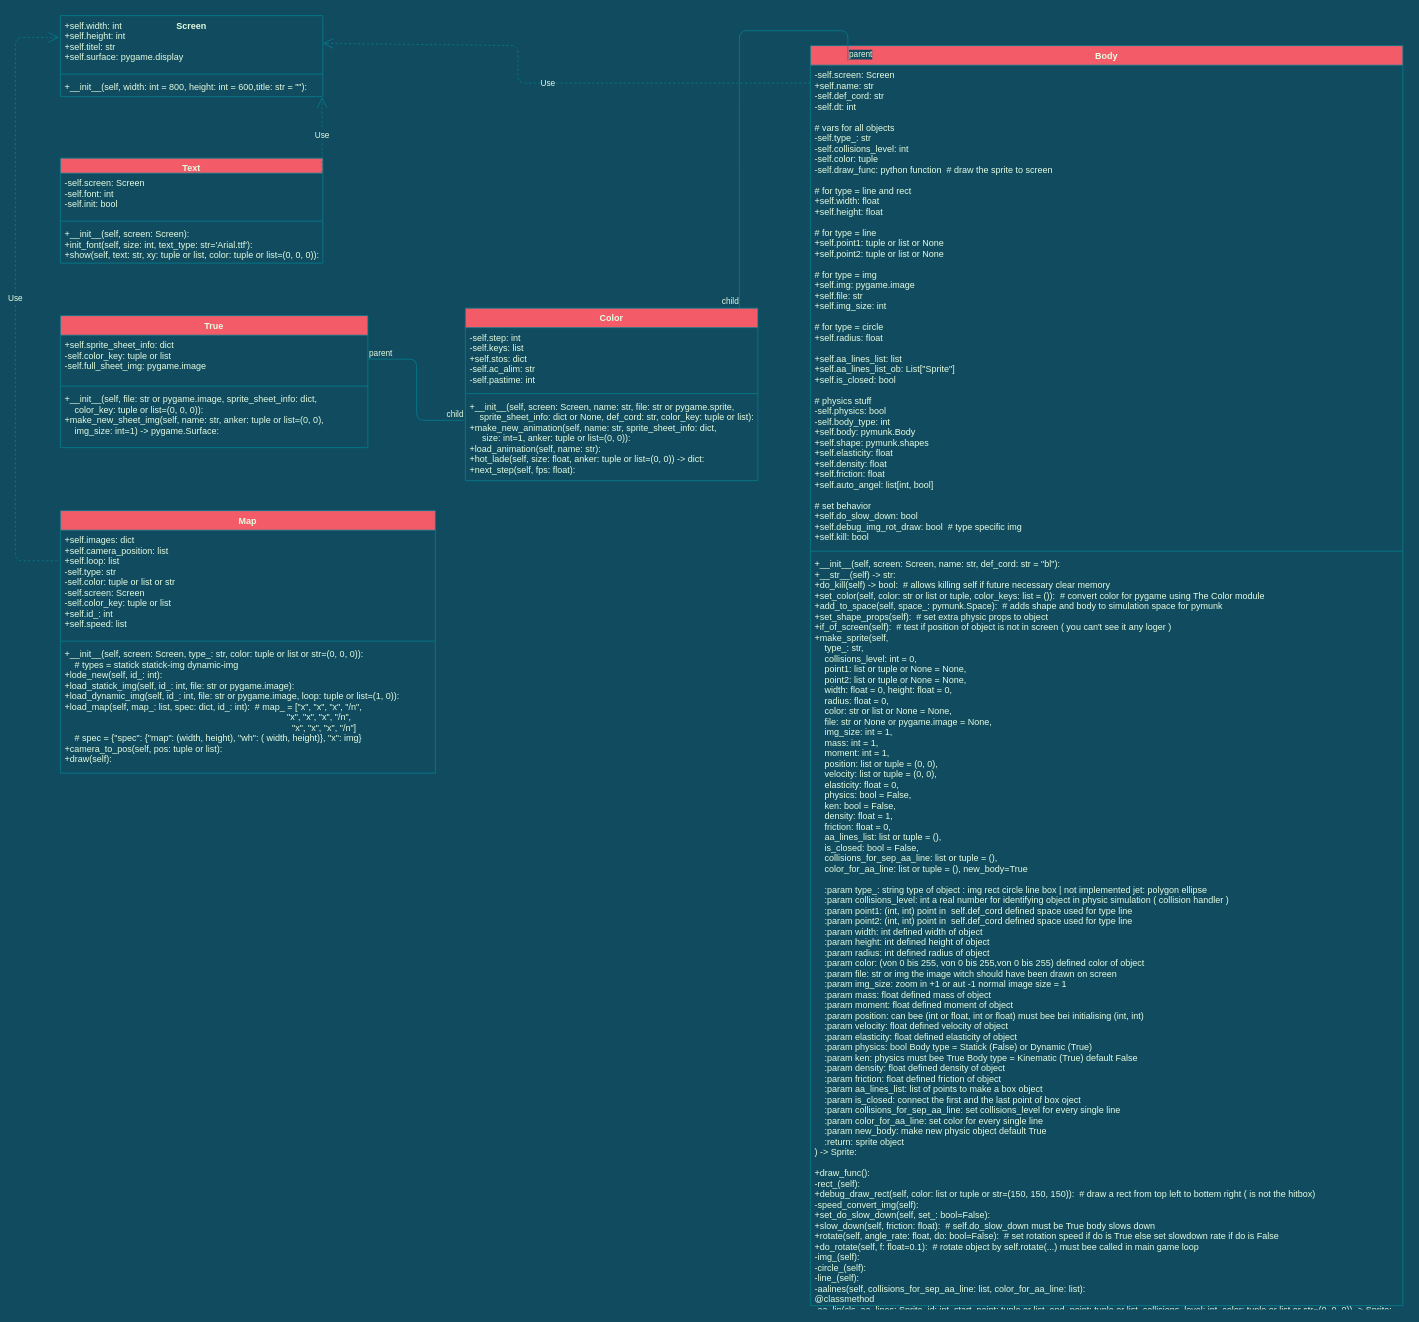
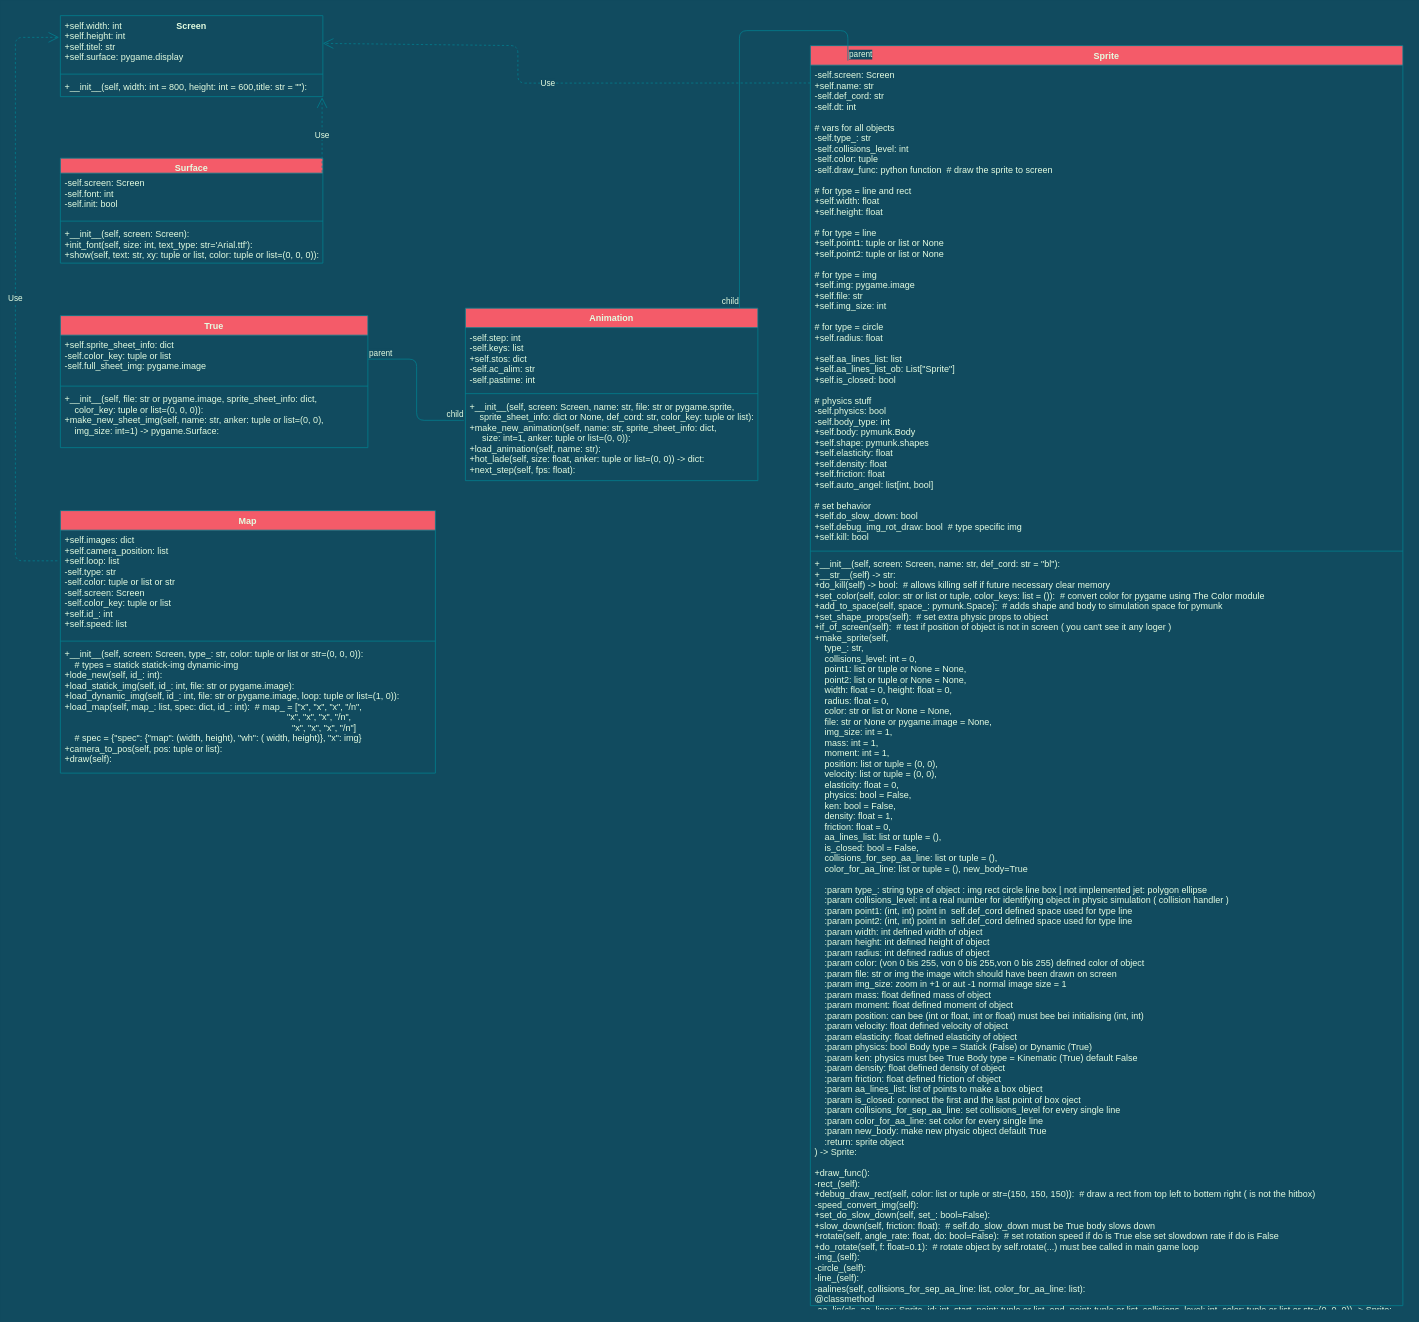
  <mxCell id="0" />
  <mxCell id="1" parent="0" />
  <mxCell id="2" value="Screen" style="swimlane;fontStyle=1;align=center;verticalAlign=top;childLayout=stackLayout;horizontal=1;startSize=0;horizontalStack=0;resizeParent=1;resizeParentMax=0;resizeLast=0;collapsible=1;marginBottom=0;fillColor=#F45B69;strokeColor=#028090;fontColor=#E4FDE1;" vertex="1" parent="1"><mxGeometry x="80" y="20" width="350" height="108" as="geometry" /></mxCell>
  <mxCell id="3" value="+self.width: int&#10;+self.height: int&#10;+self.titel: str&#10;+self.surface: pygame.display" style="text;strokeColor=none;fillColor=none;align=left;verticalAlign=top;spacingLeft=4;spacingRight=4;overflow=hidden;rotatable=0;points=[[0,0.5],[1,0.5]];portConstraint=eastwest;fontColor=#E4FDE1;" vertex="1" parent="2"><mxGeometry width="350" height="74" as="geometry" /></mxCell>
  <mxCell id="4" value="" style="line;strokeWidth=1;fillColor=none;align=left;verticalAlign=middle;spacingTop=-1;spacingLeft=3;spacingRight=3;rotatable=0;labelPosition=right;points=[];portConstraint=eastwest;labelBackgroundColor=#114B5F;strokeColor=#028090;fontColor=#E4FDE1;" vertex="1" parent="2"><mxGeometry y="74" width="350" height="8" as="geometry" /></mxCell>
  <mxCell id="5" value="+__init__(self, width: int = 800, height: int = 600,title: str = &quot;&quot;):" style="text;strokeColor=none;fillColor=none;align=left;verticalAlign=top;spacingLeft=4;spacingRight=4;overflow=hidden;rotatable=0;points=[[0,0.5],[1,0.5]];portConstraint=eastwest;fontColor=#E4FDE1;" vertex="1" parent="2"><mxGeometry y="82" width="350" height="26" as="geometry" /></mxCell>
- <mxCell id="6" value="Text" style="swimlane;fontStyle=1;align=center;verticalAlign=top;childLayout=stackLayout;horizontal=1;startSize=20;horizontalStack=0;resizeParent=1;resizeParentMax=0;resizeLast=0;collapsible=1;marginBottom=0;fillColor=#F45B69;strokeColor=#028090;fontColor=#E4FDE1;" vertex="1" parent="1"><mxGeometry x="80" y="210" width="350" height="140" as="geometry" /></mxCell>
+ <mxCell id="6" value="Surface" style="swimlane;fontStyle=1;align=center;verticalAlign=top;childLayout=stackLayout;horizontal=1;startSize=20;horizontalStack=0;resizeParent=1;resizeParentMax=0;resizeLast=0;collapsible=1;marginBottom=0;fillColor=#F45B69;strokeColor=#028090;fontColor=#E4FDE1;" vertex="1" parent="1"><mxGeometry x="80" y="210" width="350" height="140" as="geometry" /></mxCell>
  <mxCell id="7" value="-self.screen: Screen&#10;-self.font: int&#10;-self.init: bool" style="text;strokeColor=none;fillColor=none;align=left;verticalAlign=top;spacingLeft=4;spacingRight=4;overflow=hidden;rotatable=0;points=[[0,0.5],[1,0.5]];portConstraint=eastwest;fontColor=#E4FDE1;" vertex="1" parent="6"><mxGeometry y="20" width="350" height="60" as="geometry" /></mxCell>
  <mxCell id="8" value="" style="line;strokeWidth=1;fillColor=none;align=left;verticalAlign=middle;spacingTop=-1;spacingLeft=3;spacingRight=3;rotatable=0;labelPosition=right;points=[];portConstraint=eastwest;labelBackgroundColor=#114B5F;strokeColor=#028090;fontColor=#E4FDE1;" vertex="1" parent="6"><mxGeometry y="80" width="350" height="8" as="geometry" /></mxCell>
  <mxCell id="9" value="+__init__(self, screen: Screen):&#10;+init_font(self, size: int, text_type: str='Arial.ttf'):&#10;+show(self, text: str, xy: tuple or list, color: tuple or list=(0, 0, 0)):" style="text;strokeColor=none;fillColor=none;align=left;verticalAlign=top;spacingLeft=4;spacingRight=4;overflow=hidden;rotatable=0;points=[[0,0.5],[1,0.5]];portConstraint=eastwest;fontColor=#E4FDE1;" vertex="1" parent="6"><mxGeometry y="88" width="350" height="52" as="geometry" /></mxCell>
- <mxCell id="10" value="Color" style="swimlane;fontStyle=1;align=center;verticalAlign=top;childLayout=stackLayout;horizontal=1;startSize=26;horizontalStack=0;resizeParent=1;resizeParentMax=0;resizeLast=0;collapsible=1;marginBottom=0;fillColor=#F45B69;strokeColor=#028090;fontColor=#E4FDE1;" vertex="1" parent="1"><mxGeometry x="620" y="410" width="390" height="230" as="geometry" /></mxCell>
+ <mxCell id="10" value="Animation" style="swimlane;fontStyle=1;align=center;verticalAlign=top;childLayout=stackLayout;horizontal=1;startSize=26;horizontalStack=0;resizeParent=1;resizeParentMax=0;resizeLast=0;collapsible=1;marginBottom=0;fillColor=#F45B69;strokeColor=#028090;fontColor=#E4FDE1;" vertex="1" parent="1"><mxGeometry x="620" y="410" width="390" height="230" as="geometry" /></mxCell>
  <mxCell id="11" value="-self.step: int&#10;-self.keys: list&#10;+self.stos: dict&#10;-self.ac_alim: str&#10;-self.pastime: int" style="text;strokeColor=none;fillColor=none;align=left;verticalAlign=top;spacingLeft=4;spacingRight=4;overflow=hidden;rotatable=0;points=[[0,0.5],[1,0.5]];portConstraint=eastwest;fontColor=#E4FDE1;" vertex="1" parent="10"><mxGeometry y="26" width="390" height="84" as="geometry" /></mxCell>
  <mxCell id="12" value="" style="line;strokeWidth=1;fillColor=none;align=left;verticalAlign=middle;spacingTop=-1;spacingLeft=3;spacingRight=3;rotatable=0;labelPosition=right;points=[];portConstraint=eastwest;labelBackgroundColor=#114B5F;strokeColor=#028090;fontColor=#E4FDE1;" vertex="1" parent="10"><mxGeometry y="110" width="390" height="8" as="geometry" /></mxCell>
  <mxCell id="13" value="+__init__(self, screen: Screen, name: str, file: str or pygame.sprite, &#10;    sprite_sheet_info: dict or None, def_cord: str, color_key: tuple or list):&#10;+make_new_animation(self, name: str, sprite_sheet_info: dict,&#10;     size: int=1, anker: tuple or list=(0, 0)):&#10;+load_animation(self, name: str):&#10;+hot_lade(self, size: float, anker: tuple or list=(0, 0)) -&gt; dict:&#10;+next_step(self, fps: float):" style="text;strokeColor=none;fillColor=none;align=left;verticalAlign=top;spacingLeft=4;spacingRight=4;overflow=hidden;rotatable=0;points=[[0,0.5],[1,0.5]];portConstraint=eastwest;fontColor=#E4FDE1;" vertex="1" parent="10"><mxGeometry y="118" width="390" height="112" as="geometry" /></mxCell>
  <mxCell id="14" value="True" style="swimlane;fontStyle=1;align=center;verticalAlign=top;childLayout=stackLayout;horizontal=1;startSize=26;horizontalStack=0;resizeParent=1;resizeParentMax=0;resizeLast=0;collapsible=1;marginBottom=0;fillColor=#F45B69;strokeColor=#028090;fontColor=#E4FDE1;" vertex="1" parent="1"><mxGeometry x="80" y="420" width="410" height="176" as="geometry" /></mxCell>
  <mxCell id="15" value="+self.sprite_sheet_info: dict&#10;-self.color_key: tuple or list&#10;-self.full_sheet_img: pygame.image" style="text;strokeColor=none;fillColor=none;align=left;verticalAlign=top;spacingLeft=4;spacingRight=4;overflow=hidden;rotatable=0;points=[[0,0.5],[1,0.5]];portConstraint=eastwest;fontColor=#E4FDE1;" vertex="1" parent="14"><mxGeometry y="26" width="410" height="64" as="geometry" /></mxCell>
  <mxCell id="16" value="" style="line;strokeWidth=1;fillColor=none;align=left;verticalAlign=middle;spacingTop=-1;spacingLeft=3;spacingRight=3;rotatable=0;labelPosition=right;points=[];portConstraint=eastwest;labelBackgroundColor=#114B5F;strokeColor=#028090;fontColor=#E4FDE1;" vertex="1" parent="14"><mxGeometry y="90" width="410" height="8" as="geometry" /></mxCell>
  <mxCell id="17" value="+__init__(self, file: str or pygame.image, sprite_sheet_info: dict,&#10;    color_key: tuple or list=(0, 0, 0)):&#10;+make_new_sheet_img(self, name: str, anker: tuple or list=(0, 0), &#10;    img_size: int=1) -&gt; pygame.Surface:" style="text;strokeColor=none;fillColor=none;align=left;verticalAlign=top;spacingLeft=4;spacingRight=4;overflow=hidden;rotatable=0;points=[[0,0.5],[1,0.5]];portConstraint=eastwest;fontColor=#E4FDE1;" vertex="1" parent="14"><mxGeometry y="98" width="410" height="78" as="geometry" /></mxCell>
  <mxCell id="18" value="Map" style="swimlane;fontStyle=1;align=center;verticalAlign=top;childLayout=stackLayout;horizontal=1;startSize=26;horizontalStack=0;resizeParent=1;resizeParentMax=0;resizeLast=0;collapsible=1;marginBottom=0;fillColor=#F45B69;strokeColor=#028090;fontColor=#E4FDE1;" vertex="1" parent="1"><mxGeometry x="80" y="680" width="500" height="350" as="geometry" /></mxCell>
  <mxCell id="19" value="+self.images: dict&#10;+self.camera_position: list&#10;+self.loop: list&#10;-self.type: str&#10;-self.color: tuple or list or str&#10;-self.screen: Screen&#10;-self.color_key: tuple or list&#10;+self.id_: int&#10;+self.speed: list" style="text;strokeColor=none;fillColor=none;align=left;verticalAlign=top;spacingLeft=4;spacingRight=4;overflow=hidden;rotatable=0;points=[[0,0.5],[1,0.5]];portConstraint=eastwest;fontColor=#E4FDE1;" vertex="1" parent="18"><mxGeometry y="26" width="500" height="144" as="geometry" /></mxCell>
  <mxCell id="20" value="" style="line;strokeWidth=1;fillColor=none;align=left;verticalAlign=middle;spacingTop=-1;spacingLeft=3;spacingRight=3;rotatable=0;labelPosition=right;points=[];portConstraint=eastwest;labelBackgroundColor=#114B5F;strokeColor=#028090;fontColor=#E4FDE1;" vertex="1" parent="18"><mxGeometry y="170" width="500" height="8" as="geometry" /></mxCell>
  <mxCell id="21" value="+__init__(self, screen: Screen, type_: str, color: tuple or list or str=(0, 0, 0)):&#10;    # types = statick statick-img dynamic-img&#10;+lode_new(self, id_: int):&#10;+load_statick_img(self, id_: int, file: str or pygame.image):&#10;+load_dynamic_img(self, id_: int, file: str or pygame.image, loop: tuple or list=(1, 0)):&#10;+load_map(self, map_: list, spec: dict, id_: int):  # map_ = [&quot;x&quot;, &quot;x&quot;, &quot;x&quot;, &quot;/n&quot;,&#10;                                                                                           &quot;x&quot;, &quot;x&quot;, &quot;x&quot;, &quot;/n&quot;,&#10;                                                                                           &quot;x&quot;, &quot;x&quot;, &quot;x&quot;, &quot;/n&quot;]&#10;    # spec = {&quot;spec&quot;: {&quot;map&quot;: (width, height), &quot;wh&quot;: ( width, height)}, &quot;x&quot;: img}&#10;+camera_to_pos(self, pos: tuple or list):&#10;+draw(self):&#10;&#10;" style="text;strokeColor=none;fillColor=none;align=left;verticalAlign=top;spacingLeft=4;spacingRight=4;overflow=hidden;rotatable=0;points=[[0,0.5],[1,0.5]];portConstraint=eastwest;fontColor=#E4FDE1;" vertex="1" parent="18"><mxGeometry y="178" width="500" height="172" as="geometry" /></mxCell>
- <mxCell id="22" value="Body" style="swimlane;fontStyle=1;align=center;verticalAlign=top;childLayout=stackLayout;horizontal=1;startSize=26;horizontalStack=0;resizeParent=1;resizeParentMax=0;resizeLast=0;collapsible=1;marginBottom=0;fillColor=#F45B69;strokeColor=#028090;fontColor=#E4FDE1;" vertex="1" parent="1"><mxGeometry x="1080" y="60" width="790" height="1680" as="geometry" /></mxCell>
+ <mxCell id="22" value="Sprite" style="swimlane;fontStyle=1;align=center;verticalAlign=top;childLayout=stackLayout;horizontal=1;startSize=26;horizontalStack=0;resizeParent=1;resizeParentMax=0;resizeLast=0;collapsible=1;marginBottom=0;fillColor=#F45B69;strokeColor=#028090;fontColor=#E4FDE1;" vertex="1" parent="1"><mxGeometry x="1080" y="60" width="790" height="1680" as="geometry" /></mxCell>
  <mxCell id="23" value="-self.screen: Screen&#10;+self.name: str&#10;-self.def_cord: str&#10;-self.dt: int &#10;&#10;# vars for all objects&#10;-self.type_: str &#10;-self.collisions_level: int &#10;-self.color: tuple&#10;-self.draw_func: python function  # draw the sprite to screen&#10;&#10;# for type = line and rect&#10;+self.width: float&#10;+self.height: float&#10;&#10;# for type = line&#10;+self.point1: tuple or list or None&#10;+self.point2: tuple or list or None&#10;&#10;# for type = img&#10;+self.img: pygame.image&#10;+self.file: str&#10;+self.img_size: int&#10;&#10;# for type = circle&#10;+self.radius: float&#10;&#10;+self.aa_lines_list: list&#10;+self.aa_lines_list_ob: List[&quot;Sprite&quot;]&#10;+self.is_closed: bool&#10;&#10;# physics stuff&#10;-self.physics: bool&#10;-self.body_type: int&#10;+self.body: pymunk.Body&#10;+self.shape: pymunk.shapes&#10;+self.elasticity: float&#10;+self.density: float&#10;+self.friction: float&#10;+self.auto_angel: list[int, bool]&#10;&#10;# set behavior&#10;+self.do_slow_down: bool&#10;+self.debug_img_rot_draw: bool  # type specific img&#10;+self.kill: bool&#10;" style="text;strokeColor=none;fillColor=none;align=left;verticalAlign=top;spacingLeft=4;spacingRight=4;overflow=hidden;rotatable=0;points=[[0,0.5],[1,0.5]];portConstraint=eastwest;fontColor=#E4FDE1;" vertex="1" parent="22"><mxGeometry y="26" width="790" height="644" as="geometry" /></mxCell>
  <mxCell id="24" value="" style="line;strokeWidth=1;fillColor=none;align=left;verticalAlign=middle;spacingTop=-1;spacingLeft=3;spacingRight=3;rotatable=0;labelPosition=right;points=[];portConstraint=eastwest;labelBackgroundColor=#114B5F;strokeColor=#028090;fontColor=#E4FDE1;" vertex="1" parent="22"><mxGeometry y="670" width="790" height="8" as="geometry" /></mxCell>
  <mxCell id="25" value="+__init__(self, screen: Screen, name: str, def_cord: str = &quot;bl&quot;):&#10;+__str__(self) -&gt; str:&#10;+do_kill(self) -&gt; bool:  # allows killing self if future necessary clear memory&#10;+set_color(self, color: str or list or tuple, color_keys: list = ()):  # convert color for pygame using The Color module&#10;+add_to_space(self, space_: pymunk.Space):  # adds shape and body to simulation space for pymunk&#10;+set_shape_props(self):  # set extra physic props to object&#10;+if_of_screen(self):  # test if position of object is not in screen ( you can't see it any loger )&#10;+make_sprite(self,&#10;    type_: str,&#10;    collisions_level: int = 0,&#10;    point1: list or tuple or None = None,&#10;    point2: list or tuple or None = None,&#10;    width: float = 0, height: float = 0,&#10;    radius: float = 0,&#10;    color: str or list or None = None,&#10;    file: str or None or pygame.image = None,&#10;    img_size: int = 1,&#10;    mass: int = 1,&#10;    moment: int = 1,&#10;    position: list or tuple = (0, 0),&#10;    velocity: list or tuple = (0, 0),&#10;    elasticity: float = 0,&#10;    physics: bool = False,&#10;    ken: bool = False,&#10;    density: float = 1,&#10;    friction: float = 0,&#10;    aa_lines_list: list or tuple = (),&#10;    is_closed: bool = False,&#10;    collisions_for_sep_aa_line: list or tuple = (),&#10;    color_for_aa_line: list or tuple = (), new_body=True&#10;&#10;    :param type_: string type of object : img rect circle line box | not implemented jet: polygon ellipse&#10;    :param collisions_level: int a real number for identifying object in physic simulation ( collision handler )&#10;    :param point1: (int, int) point in  self.def_cord defined space used for type line&#10;    :param point2: (int, int) point in  self.def_cord defined space used for type line&#10;    :param width: int defined width of object&#10;    :param height: int defined height of object&#10;    :param radius: int defined radius of object&#10;    :param color: (von 0 bis 255, von 0 bis 255,von 0 bis 255) defined color of object&#10;    :param file: str or img the image witch should have been drawn on screen&#10;    :param img_size: zoom in +1 or aut -1 normal image size = 1&#10;    :param mass: float defined mass of object&#10;    :param moment: float defined moment of object&#10;    :param position: can bee (int or float, int or float) must bee bei initialising (int, int)&#10;    :param velocity: float defined velocity of object&#10;    :param elasticity: float defined elasticity of object&#10;    :param physics: bool Body type = Statick (False) or Dynamic (True)&#10;    :param ken: physics must bee True Body type = Kinematic (True) default False&#10;    :param density: float defined density of object&#10;    :param friction: float defined friction of object&#10;    :param aa_lines_list: list of points to make a box object&#10;    :param is_closed: connect the first and the last point of box oject&#10;    :param collisions_for_sep_aa_line: set collisions_level for every single line&#10;    :param color_for_aa_line: set color for every single line&#10;    :param new_body: make new physic object default True&#10;    :return: sprite object&#10;) -&gt; Sprite:&#10;&#10;+draw_func():&#10;-rect_(self):&#10;+debug_draw_rect(self, color: list or tuple or str=(150, 150, 150)):  # draw a rect from top left to bottem right ( is not the hitbox)&#10;-speed_convert_img(self):&#10;+set_do_slow_down(self, set_: bool=False):&#10;+slow_down(self, friction: float):  # self.do_slow_down must be True body slows down&#10;+rotate(self, angle_rate: float, do: bool=False):  # set rotation speed if do is True else set slowdown rate if do is False&#10;+do_rotate(self, f: float=0.1):  # rotate object by self.rotate(...) must bee called in main game loop&#10;-img_(self):&#10;-circle_(self):&#10;-line_(self):&#10;-aalines(self, collisions_for_sep_aa_line: list, color_for_aa_line: list):&#10;@classmethod&#10;-aa_lin(cls, aa_lines: Sprite, id: int, start_point: tuple or list, end_point: tuple or list, collisions_level: int, color: tuple or list or str=(0, 0, 0)) -&gt; Sprite:&#10;" style="text;strokeColor=none;fillColor=none;align=left;verticalAlign=top;spacingLeft=4;spacingRight=4;overflow=hidden;rotatable=0;points=[[0,0.5],[1,0.5]];portConstraint=eastwest;fontColor=#E4FDE1;" vertex="1" parent="22"><mxGeometry y="678" width="790" height="1002" as="geometry" /></mxCell>
  <mxCell id="26" value="" style="endArrow=none;html=1;edgeStyle=orthogonalEdgeStyle;entryX=-0.005;entryY=0.282;entryDx=0;entryDy=0;entryPerimeter=0;labelBackgroundColor=#114B5F;strokeColor=#028090;fontColor=#E4FDE1;" edge="1" parent="1" source="15" target="13"><mxGeometry relative="1" as="geometry"><mxPoint x="620" y="510" as="sourcePoint" /><mxPoint x="780" y="510" as="targetPoint" /></mxGeometry></mxCell>
  <mxCell id="27" value="parent" style="edgeLabel;resizable=0;html=1;align=left;verticalAlign=bottom;labelBackgroundColor=#114B5F;fontColor=#E4FDE1;" connectable="0" vertex="1" parent="26"><mxGeometry x="-1" relative="1" as="geometry" /></mxCell>
  <mxCell id="28" value="child" style="edgeLabel;resizable=0;html=1;align=right;verticalAlign=bottom;labelBackgroundColor=#114B5F;fontColor=#E4FDE1;" connectable="0" vertex="1" parent="26"><mxGeometry x="1" relative="1" as="geometry" /></mxCell>
  <mxCell id="29" value="" style="endArrow=none;html=1;edgeStyle=orthogonalEdgeStyle;entryX=0.937;entryY=-0.003;entryDx=0;entryDy=0;entryPerimeter=0;labelBackgroundColor=#114B5F;strokeColor=#028090;fontColor=#E4FDE1;" edge="1" parent="1" target="10"><mxGeometry relative="1" as="geometry"><mxPoint x="1130" y="80" as="sourcePoint" /><mxPoint x="970" y="240" as="targetPoint" /><Array as="points"><mxPoint x="1130" y="80" /><mxPoint x="1130" y="40" /><mxPoint x="985" y="40" /></Array></mxGeometry></mxCell>
  <mxCell id="30" value="parent" style="edgeLabel;resizable=0;html=1;align=left;verticalAlign=bottom;labelBackgroundColor=#114B5F;fontColor=#E4FDE1;" connectable="0" vertex="1" parent="29"><mxGeometry x="-1" relative="1" as="geometry" /></mxCell>
  <mxCell id="31" value="child" style="edgeLabel;resizable=0;html=1;align=right;verticalAlign=bottom;labelBackgroundColor=#114B5F;fontColor=#E4FDE1;" connectable="0" vertex="1" parent="29"><mxGeometry x="1" relative="1" as="geometry" /></mxCell>
  <mxCell id="32" value="Use" style="endArrow=open;endSize=12;dashed=1;html=1;exitX=0.997;exitY=-0.017;exitDx=0;exitDy=0;exitPerimeter=0;entryX=0.997;entryY=1.038;entryDx=0;entryDy=0;entryPerimeter=0;labelBackgroundColor=#114B5F;strokeColor=#028090;fontColor=#E4FDE1;" edge="1" parent="1" source="7" target="5"><mxGeometry width="160" relative="1" as="geometry"><mxPoint x="270" y="400" as="sourcePoint" /><mxPoint x="430" y="400" as="targetPoint" /></mxGeometry></mxCell>
  <mxCell id="33" value="Use" style="endArrow=open;endSize=12;dashed=1;html=1;exitX=-0.008;exitY=0.284;exitDx=0;exitDy=0;exitPerimeter=0;entryX=-0.005;entryY=0.392;entryDx=0;entryDy=0;entryPerimeter=0;labelBackgroundColor=#114B5F;strokeColor=#028090;fontColor=#E4FDE1;" edge="1" parent="1" source="19" target="3"><mxGeometry width="160" relative="1" as="geometry"><mxPoint x="438.95" y="238.98" as="sourcePoint" /><mxPoint x="438.95" y="138.988" as="targetPoint" /><Array as="points"><mxPoint x="20" y="747" /><mxPoint x="20" y="49" /></Array></mxGeometry></mxCell>
  <mxCell id="34" value="Use" style="endArrow=open;endSize=12;dashed=1;html=1;exitX=0;exitY=0.037;exitDx=0;exitDy=0;exitPerimeter=0;entryX=1;entryY=0.5;entryDx=0;entryDy=0;labelBackgroundColor=#114B5F;strokeColor=#028090;fontColor=#E4FDE1;" edge="1" parent="1" source="23" target="3"><mxGeometry width="160" relative="1" as="geometry"><mxPoint x="438.95" y="238.98" as="sourcePoint" /><mxPoint x="438.95" y="138.988" as="targetPoint" /><Array as="points"><mxPoint x="690" y="110" /><mxPoint x="690" y="60" /></Array></mxGeometry></mxCell>
